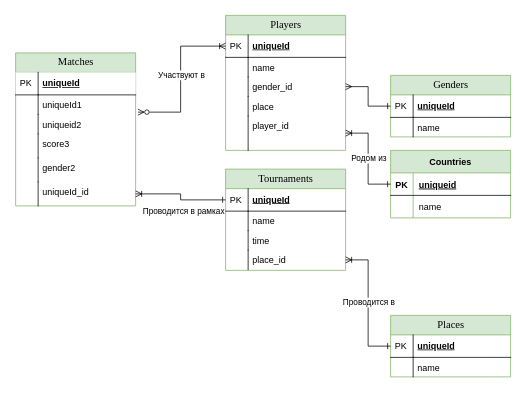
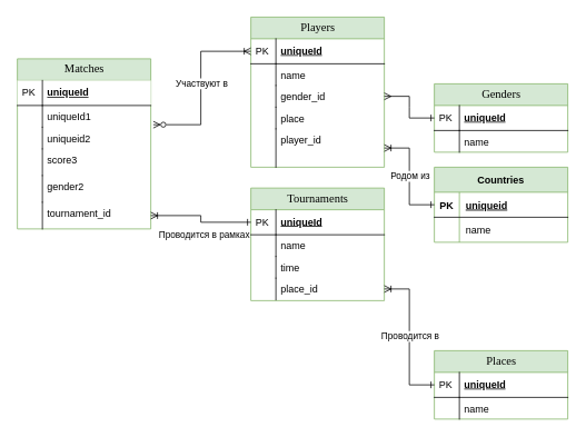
  <mxCell id="0" />
  <mxCell id="1" parent="0" />
  <mxCell id="2" value="Players" style="swimlane;html=1;fontStyle=0;childLayout=stackLayout;horizontal=1;startSize=26;fillColor=#d5e8d4;horizontalStack=0;resizeParent=1;resizeLast=0;collapsible=1;marginBottom=0;swimlaneFillColor=#ffffff;align=center;rounded=0;shadow=0;comic=0;labelBackgroundColor=none;strokeWidth=1;fontFamily=Verdana;fontSize=14;strokeColor=#82b366;" parent="1" vertex="1"><mxGeometry x="300" y="20" width="160" height="180" as="geometry"><mxRectangle x="640" y="330" width="80" height="26" as="alternateBounds" /></mxGeometry></mxCell>
  <mxCell id="3" value="uniqueId" style="shape=partialRectangle;top=0;left=0;right=0;bottom=1;html=1;align=left;verticalAlign=middle;fillColor=none;spacingLeft=34;spacingRight=4;whiteSpace=wrap;overflow=hidden;rotatable=0;points=[[0,0.5],[1,0.5]];portConstraint=eastwest;dropTarget=0;fontStyle=5;" parent="2" vertex="1"><mxGeometry y="26" width="160" height="30" as="geometry" /></mxCell>
  <mxCell id="4" value="PK" style="shape=partialRectangle;top=0;left=0;bottom=0;html=1;fillColor=none;align=left;verticalAlign=middle;spacingLeft=4;spacingRight=4;whiteSpace=wrap;overflow=hidden;rotatable=0;points=[];portConstraint=eastwest;part=1;" parent="3" vertex="1" connectable="0"><mxGeometry width="30" height="30" as="geometry" /></mxCell>
  <mxCell id="5" value="name" style="shape=partialRectangle;top=0;left=0;right=0;bottom=0;html=1;align=left;verticalAlign=top;fillColor=none;spacingLeft=34;spacingRight=4;whiteSpace=wrap;overflow=hidden;rotatable=0;points=[[0,0.5],[1,0.5]];portConstraint=eastwest;dropTarget=0;" parent="2" vertex="1"><mxGeometry y="56" width="160" height="26" as="geometry" /></mxCell>
  <mxCell id="6" value="" style="shape=partialRectangle;top=0;left=0;bottom=0;html=1;fillColor=none;align=left;verticalAlign=top;spacingLeft=4;spacingRight=4;whiteSpace=wrap;overflow=hidden;rotatable=0;points=[];portConstraint=eastwest;part=1;" parent="5" vertex="1" connectable="0"><mxGeometry width="30" height="26" as="geometry" /></mxCell>
  <mxCell id="7" value="gender_id" style="shape=partialRectangle;top=0;left=0;right=0;bottom=0;html=1;align=left;verticalAlign=top;fillColor=none;spacingLeft=34;spacingRight=4;whiteSpace=wrap;overflow=hidden;rotatable=0;points=[[0,0.5],[1,0.5]];portConstraint=eastwest;dropTarget=0;" parent="2" vertex="1"><mxGeometry y="82" width="160" height="26" as="geometry" /></mxCell>
  <mxCell id="8" value="" style="shape=partialRectangle;top=0;left=0;bottom=0;html=1;fillColor=none;align=left;verticalAlign=top;spacingLeft=4;spacingRight=4;whiteSpace=wrap;overflow=hidden;rotatable=0;points=[];portConstraint=eastwest;part=1;" parent="7" vertex="1" connectable="0"><mxGeometry width="30" height="26" as="geometry" /></mxCell>
  <mxCell id="9" value="place" style="shape=partialRectangle;top=0;left=0;right=0;bottom=0;html=1;align=left;verticalAlign=top;fillColor=none;spacingLeft=34;spacingRight=4;whiteSpace=wrap;overflow=hidden;rotatable=0;points=[[0,0.5],[1,0.5]];portConstraint=eastwest;dropTarget=0;" parent="2" vertex="1"><mxGeometry y="108" width="160" height="26" as="geometry" /></mxCell>
  <mxCell id="10" value="" style="shape=partialRectangle;top=0;left=0;bottom=0;html=1;fillColor=none;align=left;verticalAlign=top;spacingLeft=4;spacingRight=4;whiteSpace=wrap;overflow=hidden;rotatable=0;points=[];portConstraint=eastwest;part=1;" parent="9" vertex="1" connectable="0"><mxGeometry width="30" height="26" as="geometry" /></mxCell>
  <mxCell id="11" value="player_id" style="shape=partialRectangle;top=0;left=0;right=0;bottom=0;html=1;align=left;verticalAlign=top;fillColor=none;spacingLeft=34;spacingRight=4;whiteSpace=wrap;overflow=hidden;rotatable=0;points=[[0,0.5],[1,0.5]];portConstraint=eastwest;dropTarget=0;" parent="2" vertex="1"><mxGeometry y="134" width="160" height="46" as="geometry" /></mxCell>
  <mxCell id="12" value="" style="shape=partialRectangle;top=0;left=0;bottom=0;html=1;fillColor=none;align=left;verticalAlign=top;spacingLeft=4;spacingRight=4;whiteSpace=wrap;overflow=hidden;rotatable=0;points=[];portConstraint=eastwest;part=1;" parent="11" vertex="1" connectable="0"><mxGeometry width="30" height="46" as="geometry" /></mxCell>
  <mxCell id="13" value="Matches" style="swimlane;html=1;fontStyle=0;childLayout=stackLayout;horizontal=1;startSize=26;fillColor=#d5e8d4;horizontalStack=0;resizeParent=1;resizeLast=0;collapsible=1;marginBottom=0;swimlaneFillColor=#ffffff;align=center;rounded=0;shadow=0;comic=0;labelBackgroundColor=none;strokeWidth=1;fontFamily=Verdana;fontSize=14;strokeColor=#82b366;" parent="1" vertex="1"><mxGeometry x="20" y="70" width="160" height="204" as="geometry"><mxRectangle x="640" y="330" width="80" height="26" as="alternateBounds" /></mxGeometry></mxCell>
  <mxCell id="14" value="uniqueId" style="shape=partialRectangle;top=0;left=0;right=0;bottom=1;html=1;align=left;verticalAlign=middle;spacingLeft=34;spacingRight=4;whiteSpace=wrap;overflow=hidden;rotatable=0;points=[[0,0.5],[1,0.5]];portConstraint=eastwest;dropTarget=0;fontStyle=5;" parent="13" vertex="1"><mxGeometry y="26" width="160" height="30" as="geometry" /></mxCell>
  <mxCell id="15" value="PK" style="shape=partialRectangle;top=0;left=0;bottom=0;html=1;fillColor=none;align=left;verticalAlign=middle;spacingLeft=4;spacingRight=4;whiteSpace=wrap;overflow=hidden;rotatable=0;points=[];portConstraint=eastwest;part=1;" parent="14" vertex="1" connectable="0"><mxGeometry width="30" height="30" as="geometry" /></mxCell>
  <mxCell id="16" value="uniqueId1" style="shape=partialRectangle;top=0;left=0;right=0;bottom=0;html=1;align=left;verticalAlign=top;fillColor=none;spacingLeft=34;spacingRight=4;whiteSpace=wrap;overflow=hidden;rotatable=0;points=[[0,0.5],[1,0.5]];portConstraint=eastwest;dropTarget=0;" parent="13" vertex="1"><mxGeometry y="56" width="160" height="26" as="geometry" /></mxCell>
  <mxCell id="17" value="" style="shape=partialRectangle;top=0;left=0;bottom=0;html=1;fillColor=none;align=left;verticalAlign=top;spacingLeft=4;spacingRight=4;whiteSpace=wrap;overflow=hidden;rotatable=0;points=[];portConstraint=eastwest;part=1;" parent="16" vertex="1" connectable="0"><mxGeometry width="30" height="26" as="geometry" /></mxCell>
  <mxCell id="18" value="uniqueid2" style="shape=partialRectangle;top=0;left=0;right=0;bottom=0;html=1;align=left;verticalAlign=top;fillColor=none;spacingLeft=34;spacingRight=4;whiteSpace=wrap;overflow=hidden;rotatable=0;points=[[0,0.5],[1,0.5]];portConstraint=eastwest;dropTarget=0;" parent="13" vertex="1"><mxGeometry y="82" width="160" height="26" as="geometry" /></mxCell>
  <mxCell id="19" value="" style="shape=partialRectangle;top=0;left=0;bottom=0;html=1;fillColor=none;align=left;verticalAlign=top;spacingLeft=4;spacingRight=4;whiteSpace=wrap;overflow=hidden;rotatable=0;points=[];portConstraint=eastwest;part=1;" parent="18" vertex="1" connectable="0"><mxGeometry width="30" height="26" as="geometry" /></mxCell>
  <mxCell id="20" value="score3&lt;br&gt;&lt;br&gt;" style="shape=partialRectangle;top=0;left=0;right=0;bottom=0;html=1;align=left;verticalAlign=top;fillColor=none;spacingLeft=34;spacingRight=4;whiteSpace=wrap;overflow=hidden;rotatable=0;points=[[0,0.5],[1,0.5]];portConstraint=eastwest;dropTarget=0;" parent="13" vertex="1"><mxGeometry y="108" width="160" height="32" as="geometry" /></mxCell>
  <mxCell id="21" value="" style="shape=partialRectangle;top=0;left=0;bottom=0;html=1;fillColor=none;align=left;verticalAlign=top;spacingLeft=4;spacingRight=4;whiteSpace=wrap;overflow=hidden;rotatable=0;points=[];portConstraint=eastwest;part=1;" parent="20" vertex="1" connectable="0"><mxGeometry width="30" height="32" as="geometry" /></mxCell>
  <mxCell id="22" value="gender2" style="shape=partialRectangle;top=0;left=0;right=0;bottom=0;html=1;align=left;verticalAlign=top;fillColor=none;spacingLeft=34;spacingRight=4;whiteSpace=wrap;overflow=hidden;rotatable=0;points=[[0,0.5],[1,0.5]];portConstraint=eastwest;dropTarget=0;" parent="13" vertex="1"><mxGeometry y="140" width="160" height="32" as="geometry" /></mxCell>
  <mxCell id="23" value="" style="shape=partialRectangle;top=0;left=0;bottom=0;html=1;fillColor=none;align=left;verticalAlign=top;spacingLeft=4;spacingRight=4;whiteSpace=wrap;overflow=hidden;rotatable=0;points=[];portConstraint=eastwest;part=1;" parent="22" vertex="1" connectable="0"><mxGeometry width="30" height="32" as="geometry" /></mxCell>
- <mxCell id="24" value="uniqueId_id" style="shape=partialRectangle;top=0;left=0;right=0;bottom=0;html=1;align=left;verticalAlign=top;fillColor=none;spacingLeft=34;spacingRight=4;whiteSpace=wrap;overflow=hidden;rotatable=0;points=[[0,0.5],[1,0.5]];portConstraint=eastwest;dropTarget=0;" parent="13" vertex="1"><mxGeometry y="172" width="160" height="32" as="geometry" /></mxCell>
+ <mxCell id="24" value="tournament_id" style="shape=partialRectangle;top=0;left=0;right=0;bottom=0;html=1;align=left;verticalAlign=top;fillColor=none;spacingLeft=34;spacingRight=4;whiteSpace=wrap;overflow=hidden;rotatable=0;points=[[0,0.5],[1,0.5]];portConstraint=eastwest;dropTarget=0;" parent="13" vertex="1"><mxGeometry y="172" width="160" height="32" as="geometry" /></mxCell>
  <mxCell id="25" value="" style="shape=partialRectangle;top=0;left=0;bottom=0;html=1;fillColor=none;align=left;verticalAlign=top;spacingLeft=4;spacingRight=4;whiteSpace=wrap;overflow=hidden;rotatable=0;points=[];portConstraint=eastwest;part=1;" parent="24" vertex="1" connectable="0"><mxGeometry width="30" height="32" as="geometry" /></mxCell>
  <mxCell id="26" value="Tournaments" style="swimlane;html=1;fontStyle=0;childLayout=stackLayout;horizontal=1;startSize=26;fillColor=#d5e8d4;horizontalStack=0;resizeParent=1;resizeLast=0;collapsible=1;marginBottom=0;swimlaneFillColor=#ffffff;align=center;rounded=0;shadow=0;comic=0;labelBackgroundColor=none;strokeWidth=1;fontFamily=Verdana;fontSize=14;strokeColor=#82b366;" parent="1" vertex="1"><mxGeometry x="300" y="225" width="160" height="135" as="geometry"><mxRectangle x="640" y="330" width="80" height="26" as="alternateBounds" /></mxGeometry></mxCell>
  <mxCell id="27" value="uniqueId" style="shape=partialRectangle;top=0;left=0;right=0;bottom=1;html=1;align=left;verticalAlign=middle;fillColor=none;spacingLeft=34;spacingRight=4;whiteSpace=wrap;overflow=hidden;rotatable=0;points=[[0,0.5],[1,0.5]];portConstraint=eastwest;dropTarget=0;fontStyle=5;" parent="26" vertex="1"><mxGeometry y="26" width="160" height="30" as="geometry" /></mxCell>
  <mxCell id="28" value="PK" style="shape=partialRectangle;top=0;left=0;bottom=0;html=1;fillColor=none;align=left;verticalAlign=middle;spacingLeft=4;spacingRight=4;whiteSpace=wrap;overflow=hidden;rotatable=0;points=[];portConstraint=eastwest;part=1;" parent="27" vertex="1" connectable="0"><mxGeometry width="30" height="30" as="geometry" /></mxCell>
  <mxCell id="29" value="name" style="shape=partialRectangle;top=0;left=0;right=0;bottom=0;html=1;align=left;verticalAlign=top;fillColor=none;spacingLeft=34;spacingRight=4;whiteSpace=wrap;overflow=hidden;rotatable=0;points=[[0,0.5],[1,0.5]];portConstraint=eastwest;dropTarget=0;" parent="26" vertex="1"><mxGeometry y="56" width="160" height="26" as="geometry" /></mxCell>
  <mxCell id="30" value="" style="shape=partialRectangle;top=0;left=0;bottom=0;html=1;fillColor=none;align=left;verticalAlign=top;spacingLeft=4;spacingRight=4;whiteSpace=wrap;overflow=hidden;rotatable=0;points=[];portConstraint=eastwest;part=1;" parent="29" vertex="1" connectable="0"><mxGeometry width="30" height="26" as="geometry" /></mxCell>
  <mxCell id="31" value="time" style="shape=partialRectangle;top=0;left=0;right=0;bottom=0;html=1;align=left;verticalAlign=top;fillColor=none;spacingLeft=34;spacingRight=4;whiteSpace=wrap;overflow=hidden;rotatable=0;points=[[0,0.5],[1,0.5]];portConstraint=eastwest;dropTarget=0;" parent="26" vertex="1"><mxGeometry y="82" width="160" height="26" as="geometry" /></mxCell>
  <mxCell id="32" value="" style="shape=partialRectangle;top=0;left=0;bottom=0;html=1;fillColor=none;align=left;verticalAlign=top;spacingLeft=4;spacingRight=4;whiteSpace=wrap;overflow=hidden;rotatable=0;points=[];portConstraint=eastwest;part=1;" parent="31" vertex="1" connectable="0"><mxGeometry width="30" height="26" as="geometry" /></mxCell>
  <mxCell id="33" value="place_id" style="shape=partialRectangle;top=0;left=0;right=0;bottom=0;html=1;align=left;verticalAlign=top;fillColor=none;spacingLeft=34;spacingRight=4;whiteSpace=wrap;overflow=hidden;rotatable=0;points=[[0,0.5],[1,0.5]];portConstraint=eastwest;dropTarget=0;" parent="26" vertex="1"><mxGeometry y="108" width="160" height="26" as="geometry" /></mxCell>
  <mxCell id="34" value="" style="shape=partialRectangle;top=0;left=0;bottom=0;html=1;fillColor=none;align=left;verticalAlign=top;spacingLeft=4;spacingRight=4;whiteSpace=wrap;overflow=hidden;rotatable=0;points=[];portConstraint=eastwest;part=1;" parent="33" vertex="1" connectable="0"><mxGeometry width="30" height="26" as="geometry" /></mxCell>
  <mxCell id="35" value="" style="fontSize=12;html=1;endArrow=ERoneToMany;rounded=0;exitX=0;exitY=0.5;exitDx=0;exitDy=0;entryX=1;entryY=0.5;entryDx=0;entryDy=0;endFill=0;startArrow=ERone;startFill=0;edgeStyle=orthogonalEdgeStyle;" parent="1" source="27" target="24" edge="1"><mxGeometry width="100" height="100" relative="1" as="geometry"><mxPoint x="100" y="390" as="sourcePoint" /><mxPoint x="170" y="255" as="targetPoint" /></mxGeometry></mxCell>
  <mxCell id="36" value="Проводится в рамках" style="edgeLabel;html=1;align=center;verticalAlign=middle;resizable=0;points=[];" parent="35" vertex="1" connectable="0"><mxGeometry x="0.353" y="4" relative="1" as="geometry"><mxPoint x="22" y="18" as="offset" /></mxGeometry></mxCell>
  <mxCell id="37" value="Places" style="swimlane;html=1;fontStyle=0;childLayout=stackLayout;horizontal=1;startSize=26;fillColor=#d5e8d4;horizontalStack=0;resizeParent=1;resizeLast=0;collapsible=1;marginBottom=0;swimlaneFillColor=#ffffff;align=center;rounded=0;shadow=0;comic=0;labelBackgroundColor=none;strokeWidth=1;fontFamily=Verdana;fontSize=14;strokeColor=#82b366;" parent="1" vertex="1"><mxGeometry x="520" y="420" width="160" height="82" as="geometry"><mxRectangle x="640" y="330" width="80" height="26" as="alternateBounds" /></mxGeometry></mxCell>
  <mxCell id="38" value="uniqueId" style="shape=partialRectangle;top=0;left=0;right=0;bottom=1;html=1;align=left;verticalAlign=middle;fillColor=none;spacingLeft=34;spacingRight=4;whiteSpace=wrap;overflow=hidden;rotatable=0;points=[[0,0.5],[1,0.5]];portConstraint=eastwest;dropTarget=0;fontStyle=5;" parent="37" vertex="1"><mxGeometry y="26" width="160" height="30" as="geometry" /></mxCell>
  <mxCell id="39" value="PK" style="shape=partialRectangle;top=0;left=0;bottom=0;html=1;fillColor=none;align=left;verticalAlign=middle;spacingLeft=4;spacingRight=4;whiteSpace=wrap;overflow=hidden;rotatable=0;points=[];portConstraint=eastwest;part=1;" parent="38" vertex="1" connectable="0"><mxGeometry width="30" height="30" as="geometry" /></mxCell>
  <mxCell id="40" value="name" style="shape=partialRectangle;top=0;left=0;right=0;bottom=0;html=1;align=left;verticalAlign=top;fillColor=none;spacingLeft=34;spacingRight=4;whiteSpace=wrap;overflow=hidden;rotatable=0;points=[[0,0.5],[1,0.5]];portConstraint=eastwest;dropTarget=0;" parent="37" vertex="1"><mxGeometry y="56" width="160" height="26" as="geometry" /></mxCell>
  <mxCell id="41" value="" style="shape=partialRectangle;top=0;left=0;bottom=0;html=1;fillColor=none;align=left;verticalAlign=top;spacingLeft=4;spacingRight=4;whiteSpace=wrap;overflow=hidden;rotatable=0;points=[];portConstraint=eastwest;part=1;" parent="40" vertex="1" connectable="0"><mxGeometry width="30" height="26" as="geometry" /></mxCell>
  <mxCell id="42" value="" style="edgeStyle=entityRelationEdgeStyle;fontSize=12;html=1;endArrow=ERoneToMany;rounded=0;exitX=0;exitY=0.5;exitDx=0;exitDy=0;entryX=1;entryY=0.5;entryDx=0;entryDy=0;startArrow=ERone;startFill=0;endFill=0;" parent="1" source="38" target="33" edge="1"><mxGeometry width="100" height="100" relative="1" as="geometry"><mxPoint x="430" y="460" as="sourcePoint" /><mxPoint x="530" y="360" as="targetPoint" /></mxGeometry></mxCell>
  <mxCell id="43" value="Проводится в" style="edgeLabel;html=1;align=center;verticalAlign=middle;resizable=0;points=[];" parent="42" vertex="1" connectable="0"><mxGeometry x="0.017" relative="1" as="geometry"><mxPoint as="offset" /></mxGeometry></mxCell>
  <mxCell id="44" value="" style="edgeStyle=orthogonalEdgeStyle;fontSize=12;html=1;endArrow=ERoneToMany;startArrow=ERzeroToMany;rounded=0;entryX=0;entryY=0.5;entryDx=0;entryDy=0;exitX=1.019;exitY=-0.115;exitDx=0;exitDy=0;exitPerimeter=0;endFill=0;startFill=0;" parent="1" source="18" target="3" edge="1"><mxGeometry width="100" height="100" relative="1" as="geometry"><mxPoint x="200" y="180" as="sourcePoint" /><mxPoint x="300" y="80" as="targetPoint" /></mxGeometry></mxCell>
  <mxCell id="45" value="Участвуют в" style="edgeLabel;html=1;align=center;verticalAlign=middle;resizable=0;points=[];" parent="44" vertex="1" connectable="0"><mxGeometry x="-0.073" y="-2" relative="1" as="geometry"><mxPoint x="-2" y="-11" as="offset" /></mxGeometry></mxCell>
  <mxCell id="46" value="Countries" style="shape=table;startSize=30;container=1;collapsible=1;childLayout=tableLayout;fixedRows=1;rowLines=0;fontStyle=1;align=center;resizeLast=1;fillColor=#d5e8d4;strokeColor=#82b366;" parent="1" vertex="1"><mxGeometry x="520" y="200" width="160" height="90" as="geometry"><mxRectangle x="750" y="260" width="90" height="30" as="alternateBounds" /></mxGeometry></mxCell>
  <mxCell id="47" value="" style="shape=tableRow;horizontal=0;startSize=0;swimlaneHead=0;swimlaneBody=0;fillColor=none;collapsible=0;dropTarget=0;points=[[0,0.5],[1,0.5]];portConstraint=eastwest;top=0;left=0;right=0;bottom=1;" parent="46" vertex="1"><mxGeometry y="30" width="160" height="30" as="geometry" /></mxCell>
  <mxCell id="48" value="PK" style="shape=partialRectangle;connectable=0;fillColor=none;top=0;left=0;bottom=0;right=0;fontStyle=1;overflow=hidden;" parent="47" vertex="1"><mxGeometry width="30" height="30" as="geometry"><mxRectangle width="30" height="30" as="alternateBounds" /></mxGeometry></mxCell>
  <mxCell id="49" value="uniqueid" style="shape=partialRectangle;connectable=0;fillColor=none;top=0;left=0;bottom=0;right=0;align=left;spacingLeft=6;fontStyle=5;overflow=hidden;" parent="47" vertex="1"><mxGeometry x="30" width="130" height="30" as="geometry"><mxRectangle width="130" height="30" as="alternateBounds" /></mxGeometry></mxCell>
  <mxCell id="50" value="" style="shape=tableRow;horizontal=0;startSize=0;swimlaneHead=0;swimlaneBody=0;fillColor=none;collapsible=0;dropTarget=0;points=[[0,0.5],[1,0.5]];portConstraint=eastwest;top=0;left=0;right=0;bottom=0;" parent="46" vertex="1"><mxGeometry y="60" width="160" height="30" as="geometry" /></mxCell>
  <mxCell id="51" value="" style="shape=partialRectangle;connectable=0;fillColor=none;top=0;left=0;bottom=0;right=0;editable=1;overflow=hidden;" parent="50" vertex="1"><mxGeometry width="30" height="30" as="geometry"><mxRectangle width="30" height="30" as="alternateBounds" /></mxGeometry></mxCell>
  <mxCell id="52" value="name" style="shape=partialRectangle;connectable=0;fillColor=none;top=0;left=0;bottom=0;right=0;align=left;spacingLeft=6;overflow=hidden;" parent="50" vertex="1"><mxGeometry x="30" width="130" height="30" as="geometry"><mxRectangle width="130" height="30" as="alternateBounds" /></mxGeometry></mxCell>
  <mxCell id="53" value="" style="edgeStyle=entityRelationEdgeStyle;fontSize=12;html=1;endArrow=ERoneToMany;startArrow=ERone;rounded=0;exitX=0;exitY=0.5;exitDx=0;exitDy=0;entryX=1;entryY=0.5;entryDx=0;entryDy=0;endFill=0;startFill=0;" parent="1" source="47" target="11" edge="1"><mxGeometry width="100" height="100" relative="1" as="geometry"><mxPoint x="600" y="270" as="sourcePoint" /><mxPoint x="600" y="230" as="targetPoint" /></mxGeometry></mxCell>
  <mxCell id="54" value="Родом из" style="edgeLabel;html=1;align=center;verticalAlign=middle;resizable=0;points=[];" parent="53" vertex="1" connectable="0"><mxGeometry x="0.527" y="1" relative="1" as="geometry"><mxPoint y="32" as="offset" /></mxGeometry></mxCell>
  <mxCell id="55" value="Genders" style="swimlane;html=1;fontStyle=0;childLayout=stackLayout;horizontal=1;startSize=26;fillColor=#d5e8d4;horizontalStack=0;resizeParent=1;resizeLast=0;collapsible=1;marginBottom=0;swimlaneFillColor=#ffffff;align=center;rounded=0;shadow=0;comic=0;labelBackgroundColor=none;strokeWidth=1;fontFamily=Verdana;fontSize=14;strokeColor=#82b366;" parent="1" vertex="1"><mxGeometry x="520" y="100" width="160" height="82" as="geometry"><mxRectangle x="640" y="330" width="80" height="26" as="alternateBounds" /></mxGeometry></mxCell>
  <mxCell id="56" value="uniqueId" style="shape=partialRectangle;top=0;left=0;right=0;bottom=1;html=1;align=left;verticalAlign=middle;fillColor=none;spacingLeft=34;spacingRight=4;whiteSpace=wrap;overflow=hidden;rotatable=0;points=[[0,0.5],[1,0.5]];portConstraint=eastwest;dropTarget=0;fontStyle=5;" parent="55" vertex="1"><mxGeometry y="26" width="160" height="30" as="geometry" /></mxCell>
  <mxCell id="57" value="PK" style="shape=partialRectangle;top=0;left=0;bottom=0;html=1;fillColor=none;align=left;verticalAlign=middle;spacingLeft=4;spacingRight=4;whiteSpace=wrap;overflow=hidden;rotatable=0;points=[];portConstraint=eastwest;part=1;" parent="56" vertex="1" connectable="0"><mxGeometry width="30" height="30" as="geometry" /></mxCell>
  <mxCell id="58" value="name" style="shape=partialRectangle;top=0;left=0;right=0;bottom=0;html=1;align=left;verticalAlign=top;fillColor=none;spacingLeft=34;spacingRight=4;whiteSpace=wrap;overflow=hidden;rotatable=0;points=[[0,0.5],[1,0.5]];portConstraint=eastwest;dropTarget=0;" parent="55" vertex="1"><mxGeometry y="56" width="160" height="26" as="geometry" /></mxCell>
  <mxCell id="59" value="" style="shape=partialRectangle;top=0;left=0;bottom=0;html=1;fillColor=none;align=left;verticalAlign=top;spacingLeft=4;spacingRight=4;whiteSpace=wrap;overflow=hidden;rotatable=0;points=[];portConstraint=eastwest;part=1;" parent="58" vertex="1" connectable="0"><mxGeometry width="30" height="26" as="geometry" /></mxCell>
  <mxCell id="60" value="" style="edgeStyle=entityRelationEdgeStyle;fontSize=12;html=1;endArrow=ERone;startArrow=ERmany;rounded=0;entryX=0;entryY=0.5;entryDx=0;entryDy=0;exitX=1;exitY=0.5;exitDx=0;exitDy=0;startFill=0;endFill=0;" parent="1" source="7" target="56" edge="1"><mxGeometry width="100" height="100" relative="1" as="geometry"><mxPoint x="660" y="370" as="sourcePoint" /><mxPoint x="760" y="270" as="targetPoint" /></mxGeometry></mxCell>
